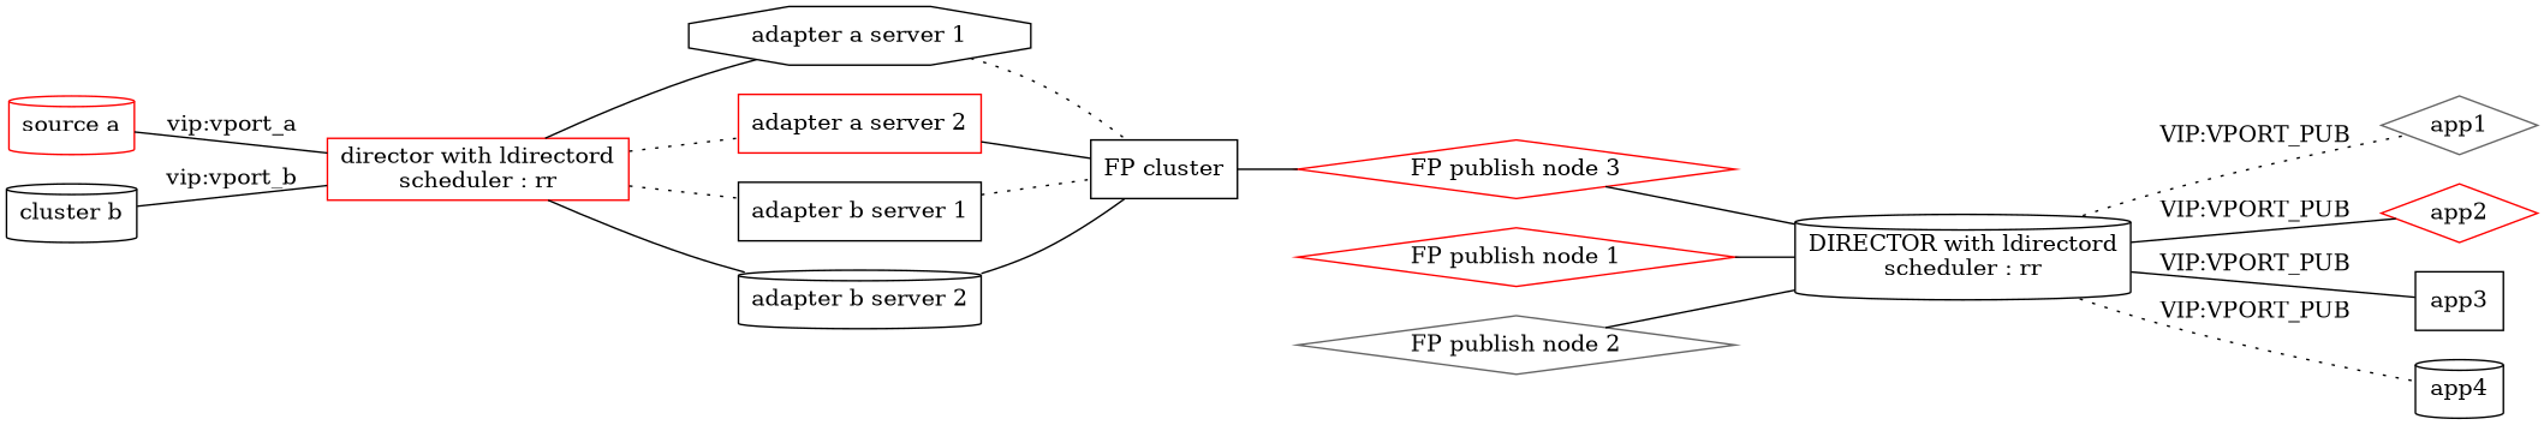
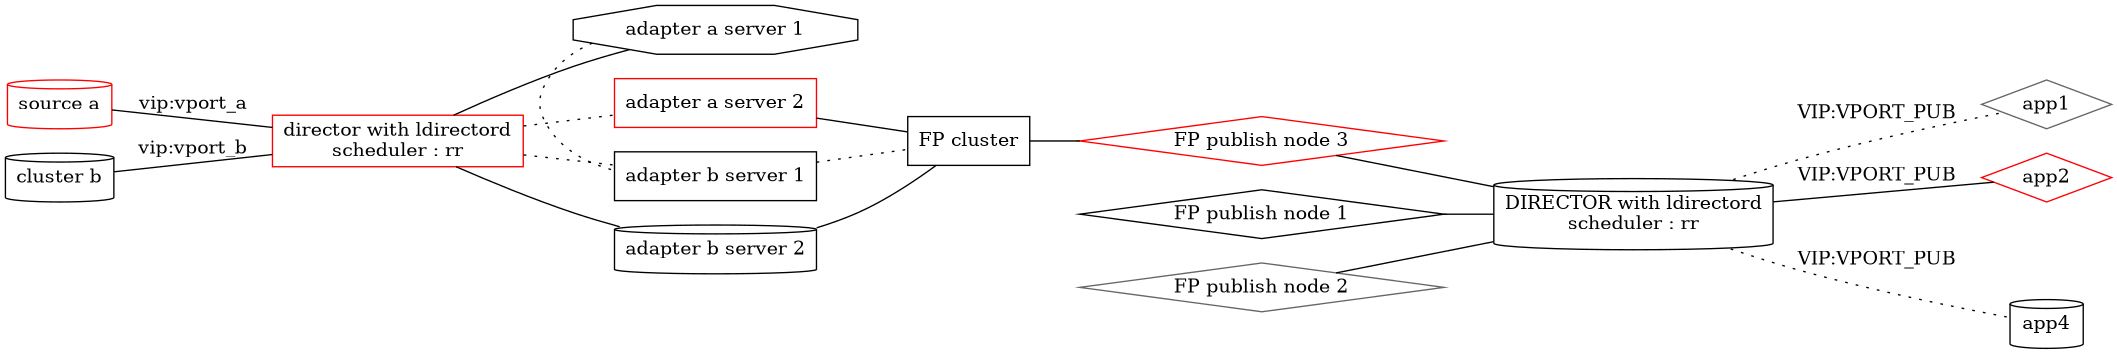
  graph {
    rankdir=LR
    node [color=black shape=cylinder]
    edge [style=solid]
    n1 [color=red label="source a"]
    n2 [label="cluster b"]
    n3 [label="adapter a server 1" shape=octagon]
    n4 [color=red label="adapter a server 2" shape=box]
    n5 [label="adapter b server 1" shape=box]
    n6 [label="adapter b server 2"]
    n7 [color=red label="director with ldirectord\nscheduler : rr" shape=box]
    n8 [label="FP cluster" shape=box]
    n9 [color=red label="FP publish node 3" shape=diamond]
-   n10 [color=red label="FP publish node 1" shape=diamond]
+   n10 [label="FP publish node 1" shape=diamond]
    n11 [label="DIRECTOR with ldirectord\nscheduler : rr"]
    n12 [color=gray40 label="FP publish node 2" shape=diamond]
    app1 [color=gray40 shape=diamond]
    app2 [color=red shape=diamond]
-   app3 [shape=box]
    app4
    subgraph sub_1 {
      rank=same
      n1
      n2
    }
    subgraph sub_2 {
      rank=same
      n3
      n4
      n5
      n6
    }
    n1 -- n7 [label="vip:vport_a"]
    n2 -- n7 [label="vip:vport_b"]
-   n3 -- n8 [style=dotted]
+   n3 -- n5 [style=dotted]
    n4 -- n8
    n5 -- n8 [style=dotted]
    n6 -- n8
    n7 -- n3
    n7 -- n4 [style=dotted]
    n7 -- n5 [style=dotted]
    n7 -- n6
    n8 -- n9
    n9 -- n11
    n10 -- n11
    n11 -- app1 [label="VIP:VPORT_PUB" style=dotted]
    n11 -- app2 [label="VIP:VPORT_PUB"]
-   n11 -- app3 [label="VIP:VPORT_PUB"]
    n11 -- app4 [label="VIP:VPORT_PUB" style=dotted]
    n12 -- n11
  }
